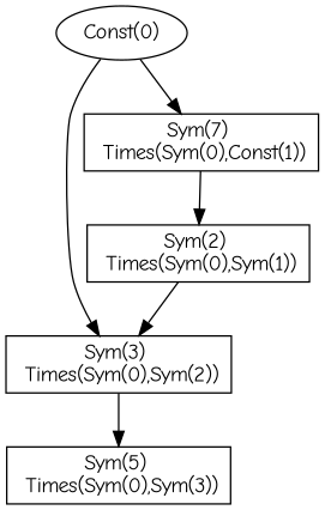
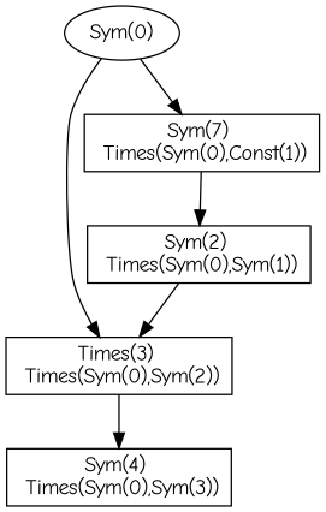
  digraph {
    fontname="Comic Neue"
    node [fontname="Comic Neue" shape=box]
    edge [fontname="Comic Neue"]
-   n1 [label="Sym(5) \n Times(Sym(0),Sym(3))"]
-   "Sym(0)" [label="Const(0)" shape=""]
-   n3 [label="Sym(3) \n Times(Sym(0),Sym(2))"]
+   n1 [label="Sym(4) \n Times(Sym(0),Sym(3))"]
+   "Sym(0)" [shape=""]
+   n3 [label="Times(3) \n Times(Sym(0),Sym(2))"]
    n4 [label="Sym(7) \n Times(Sym(0),Const(1))"]
    n5 [label="Sym(2) \n Times(Sym(0),Sym(1))"]
    "Sym(0)" -> n3
    "Sym(0)" -> n4
    n3 -> n1
    n4 -> n5
    n5 -> n3
  }
